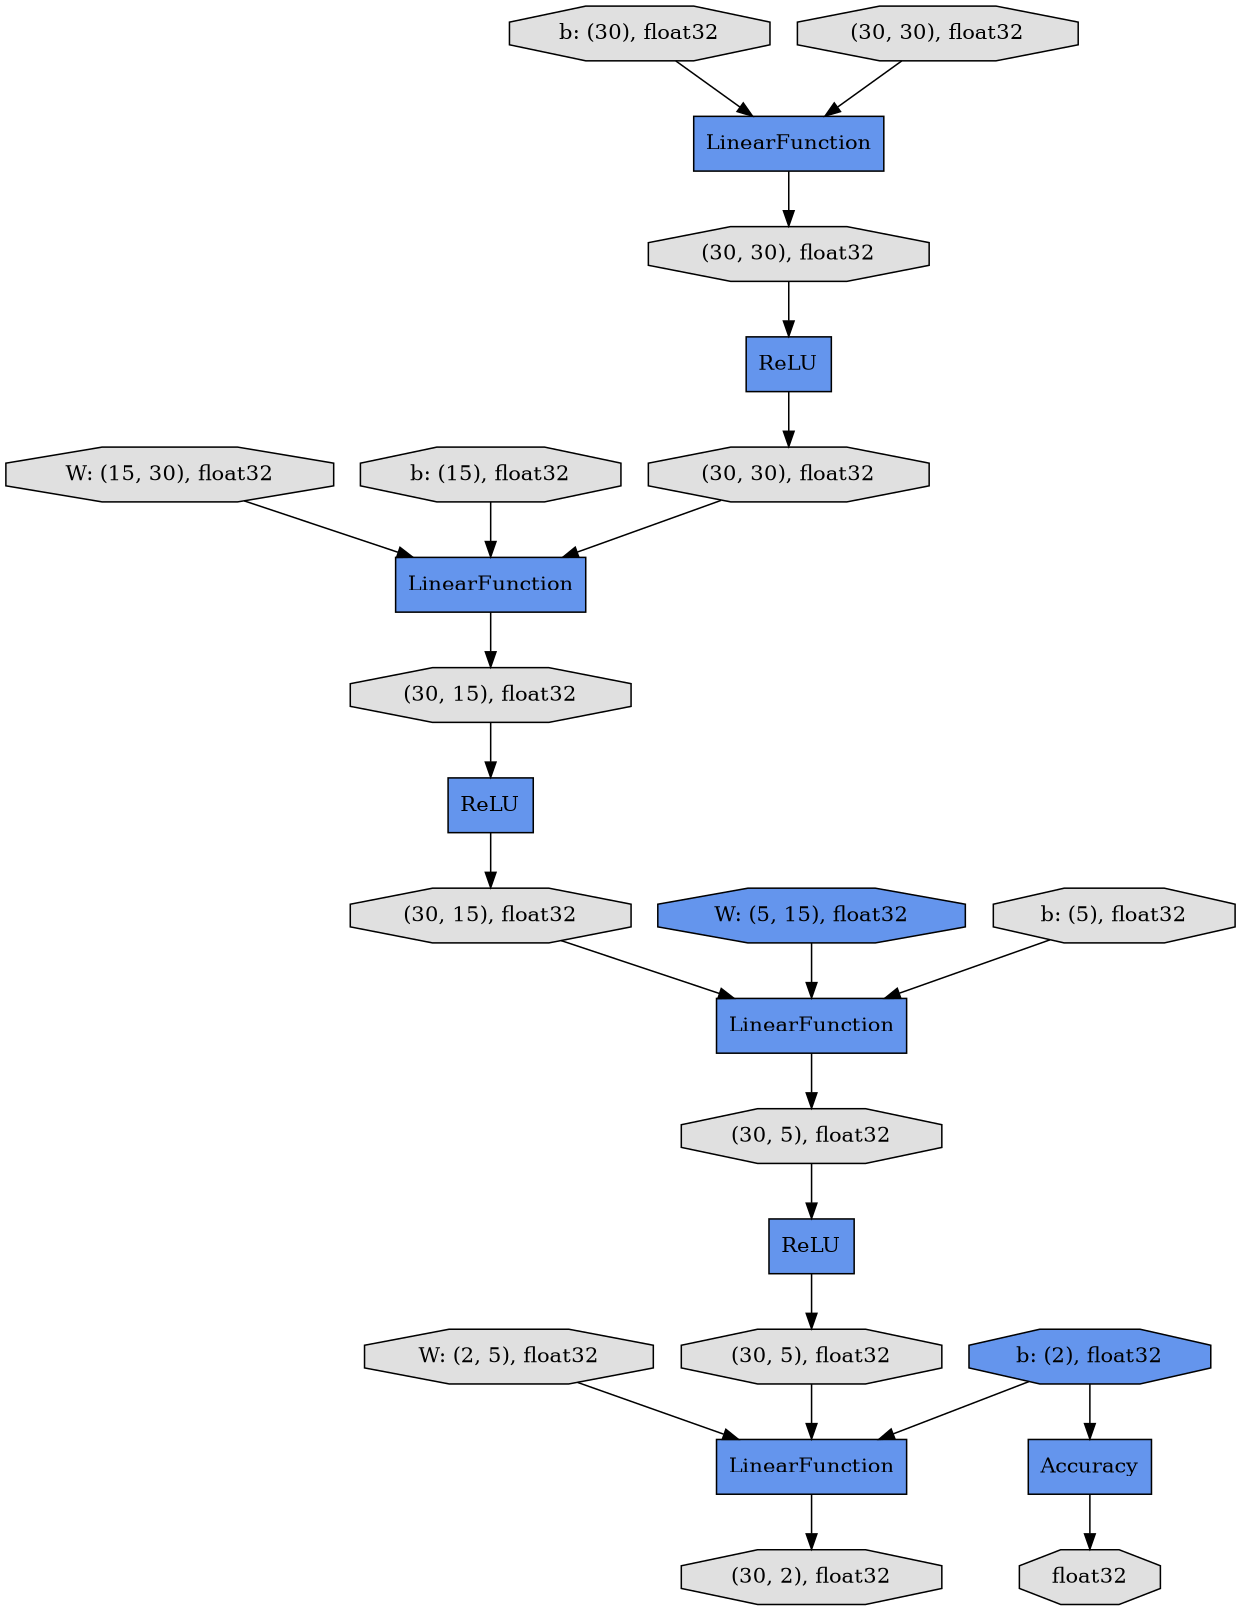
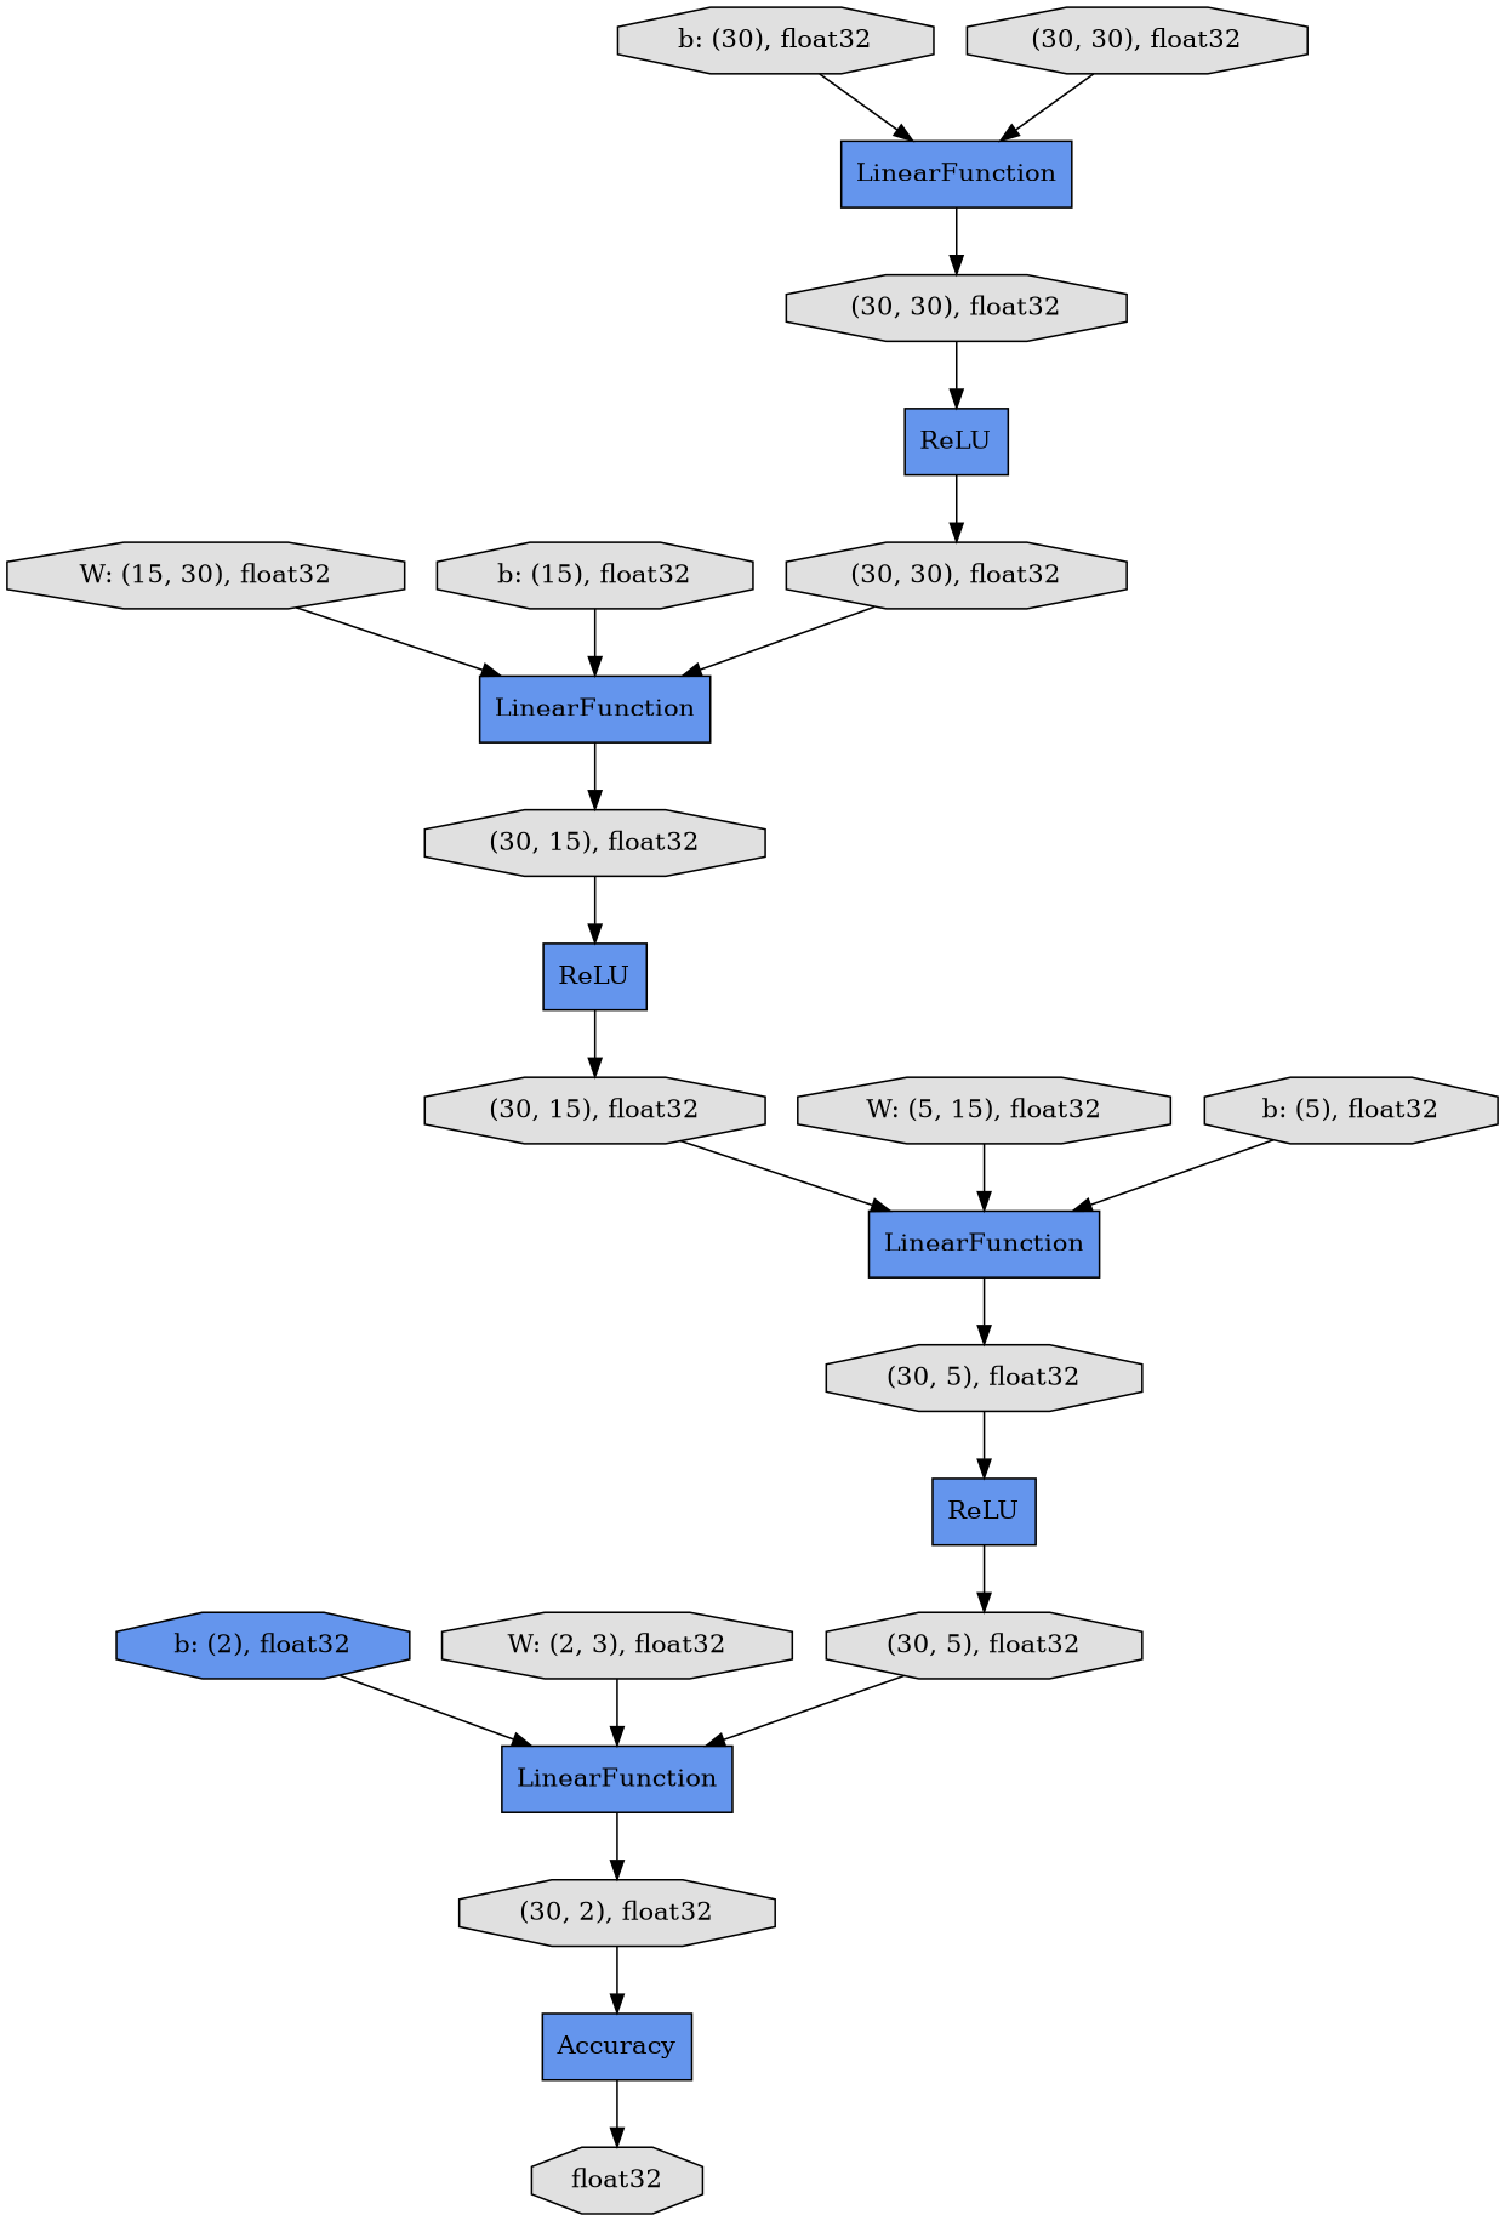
  digraph {
    rankdir=TB
    node [fillcolor="#E0E0E0" shape=octagon style=filled]
    n1 [fillcolor="#6495ED" label=ReLU shape=record]
    n2 [label="(30, 5), float32"]
    n3 [fillcolor="#6495ED" label=LinearFunction shape=record]
    n4 [label="(30, 15), float32"]
    n5 [fillcolor="#6495ED" label=LinearFunction shape=record]
    n6 [label="(30, 5), float32"]
    n7 [label="(30, 2), float32"]
    n8 [fillcolor="#6495ED" label=Accuracy shape=record]
    n9 [fillcolor="#6495ED" label=LinearFunction shape=record]
    n10 [label="(30, 30), float32"]
    n11 [label="(30, 15), float32"]
    n12 [fillcolor="#6495ED" label=ReLU shape=record]
    n13 [label=float32]
    n14 [label="b: (30), float32"]
    n15 [fillcolor="#6495ED" label=ReLU shape=record]
    n16 [label="W: (15, 30), float32"]
    n17 [fillcolor="#6495ED" label=LinearFunction shape=record]
    n18 [label="b: (15), float32"]
-   n19 [fillcolor="#6495ED" label="W: (5, 15), float32"]
+   n19 [label="W: (5, 15), float32"]
    n20 [label="(30, 30), float32"]
    n21 [label="(30, 30), float32"]
    n22 [label="b: (5), float32"]
    n23 [fillcolor="#6495ED" label="b: (2), float32"]
-   n24 [label="W: (2, 5), float32"]
+   n24 [label="W: (2, 3), float32"]
    n1 -> n2
    n2 -> n3
    n3 -> n7
    n4 -> n5
    n5 -> n6
    n6 -> n1
-   n23 -> n8
+   n7 -> n8
    n8 -> n13
    n9 -> n10
    n10 -> n15
    n11 -> n12
    n12 -> n4
    n14 -> n9
    n15 -> n20
    n16 -> n17
    n17 -> n11
    n18 -> n17
    n19 -> n5
    n20 -> n17
    n21 -> n9
    n22 -> n5
    n23 -> n3
    n24 -> n3
  }
